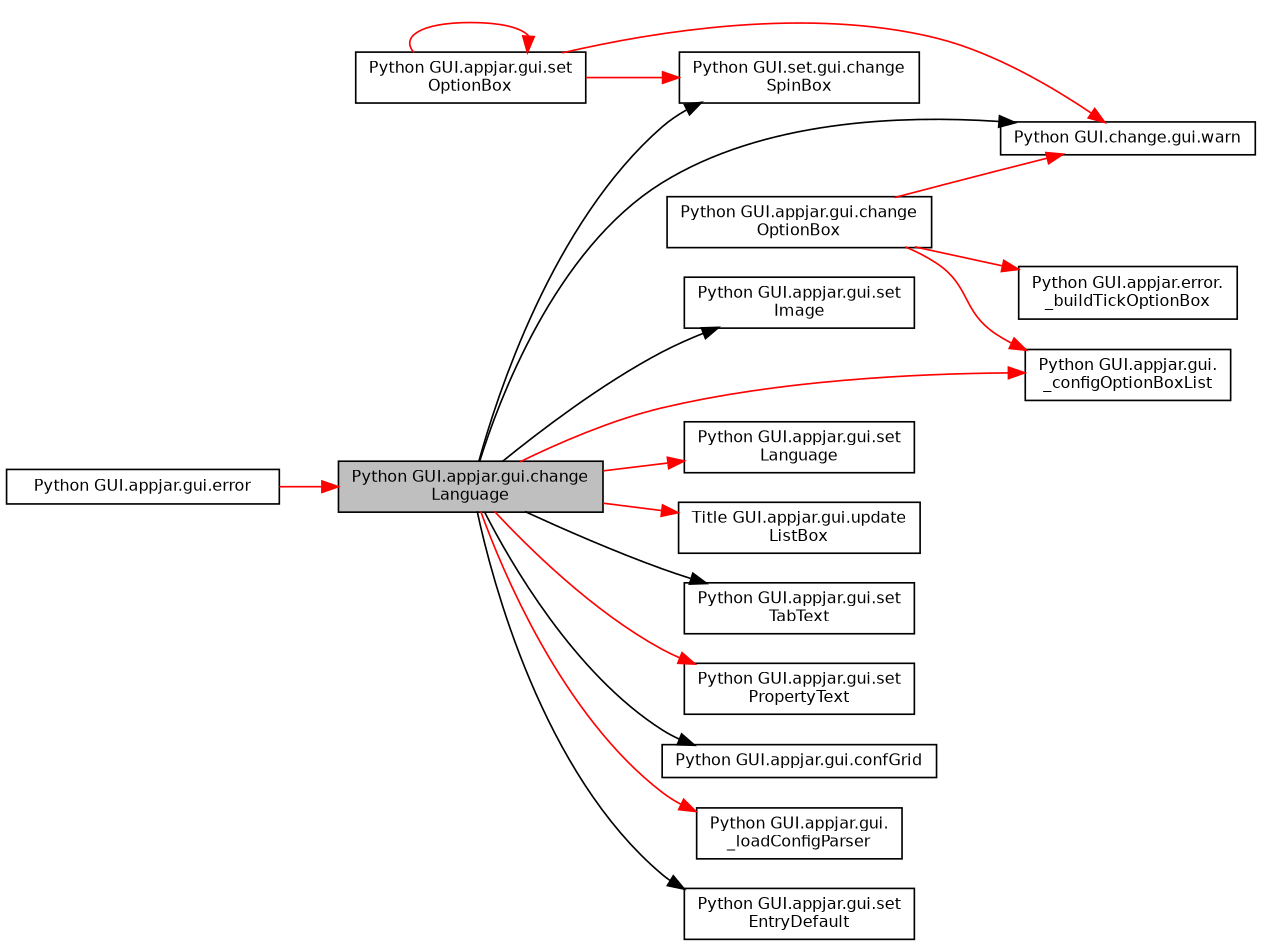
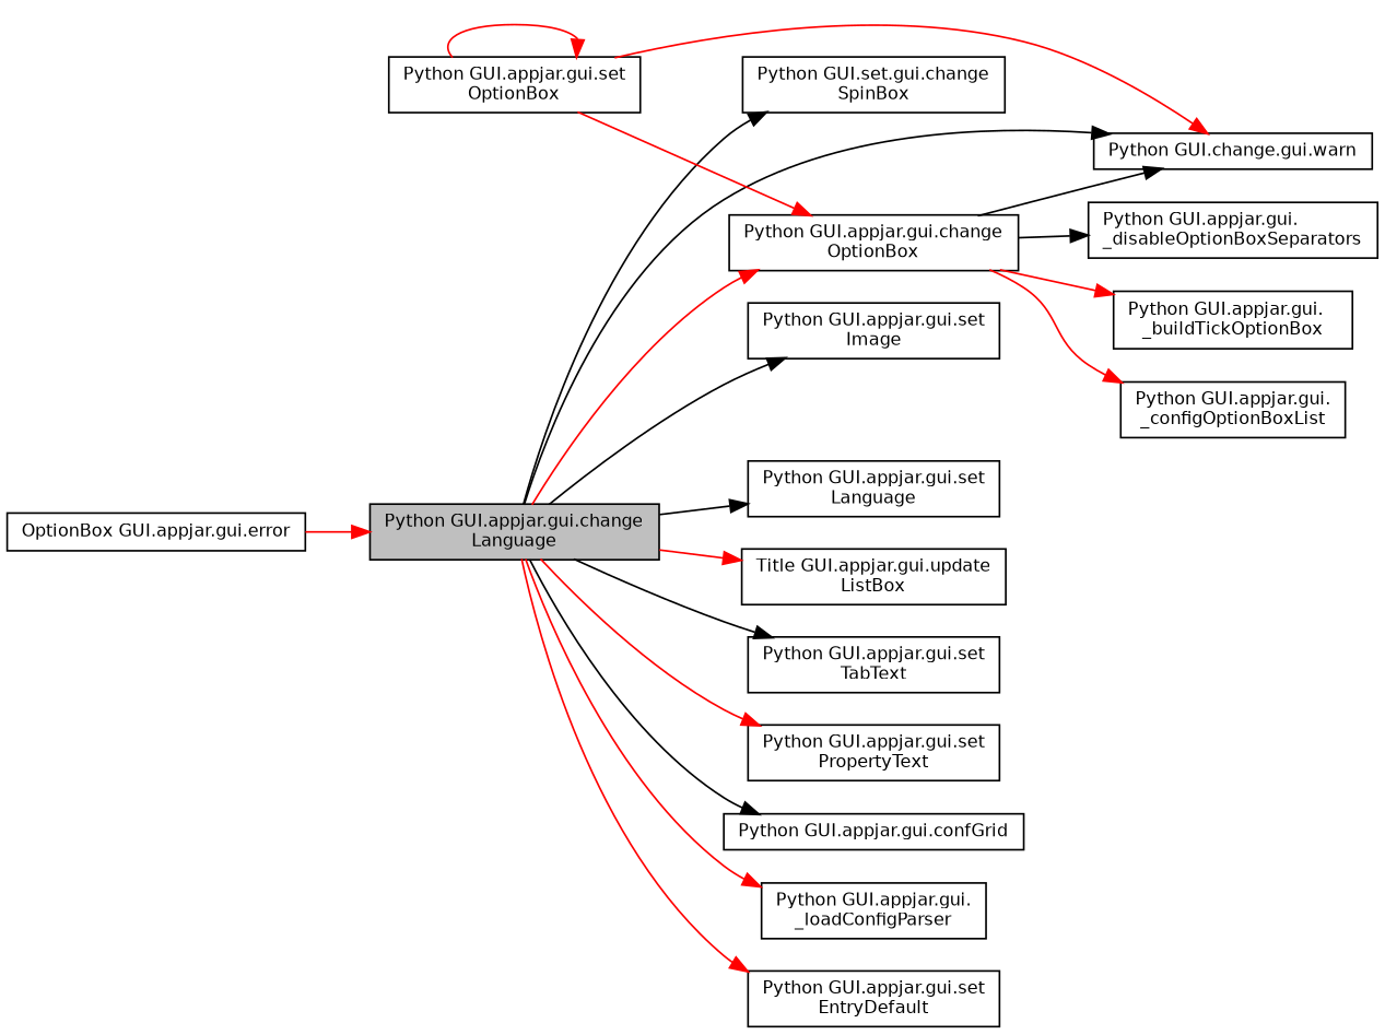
  digraph {
    rankdir=LR
    node [color=black fillcolor=white fontname=Helvetica fontsize=10 shape=record style=filled]
    edge [color=red fontname=Helvetica fontsize=10 labelfontname=Helvetica labelfontsize=10 style=solid]
    n1 [fillcolor=grey75 fontcolor=black height=0.2 label="Python GUI.appjar.gui.change\lLanguage" width=0.4]
    n2 [height=0.2 label="Python GUI.appjar.gui.\l_loadConfigParser" width=0.4]
    n3 [height=0.2 label="Python GUI.change.gui.warn" width=0.4]
    n4 [height=0.2 label="Python GUI.appjar.gui.set\lLanguage" width=0.4]
    n5 [height=0.2 label="Title GUI.appjar.gui.update\lListBox" width=0.4]
    n6 [height=0.2 label="Python GUI.set.gui.change\lSpinBox" width=0.4]
    n7 [height=0.2 label="Python GUI.appjar.gui.change\lOptionBox" width=0.4]
    n8 [height=0.2 label="Python GUI.appjar.gui.set\lTabText" width=0.4]
    n9 [height=0.2 label="Python GUI.appjar.gui.set\lPropertyText" width=0.4]
    n10 [height=0.2 label="Python GUI.appjar.gui.confGrid" width=0.4]
    n11 [height=0.2 label="Python GUI.appjar.gui.set\lEntryDefault" width=0.4]
    n12 [height=0.2 label="Python GUI.appjar.gui.set\lImage" width=0.4]
-   n13 [height=0.2 label="Python GUI.appjar.gui.error" width=0.4]
+   n13 [height=0.2 label="OptionBox GUI.appjar.gui.error" width=0.4]
    n14 [height=0.2 label="Python GUI.appjar.gui.\l_configOptionBoxList" width=0.4]
-   n15 [height=0.2 label="Python GUI.appjar.error.\l_buildTickOptionBox" width=0.4]
+   n15 [height=0.2 label="Python GUI.appjar.gui.\l_buildTickOptionBox" width=0.4]
+   n16 [height=0.2 label="Python GUI.appjar.gui.\l_disableOptionBoxSeparators" width=0.4]
    n17 [height=0.2 label="Python GUI.appjar.gui.set\lOptionBox" width=0.4]
    n1 -> n2
    n1 -> n3 [color=black]
-   n1 -> n4
+   n1 -> n4 [color=black]
    n1 -> n5
    n1 -> n6 [color=black]
-   n1 -> n14
+   n1 -> n7
    n1 -> n8 [color=black]
    n1 -> n9
    n1 -> n10 [color=black]
-   n1 -> n11 [color=black]
+   n1 -> n11
    n1 -> n12 [color=black]
-   n7 -> n3
+   n7 -> n3 [color=black]
    n7 -> n14
    n7 -> n15
+   n7 -> n16 [color=black]
    n13 -> n1
    n17 -> n3
-   n17 -> n6
+   n17 -> n7
    n17 -> n17
  }
